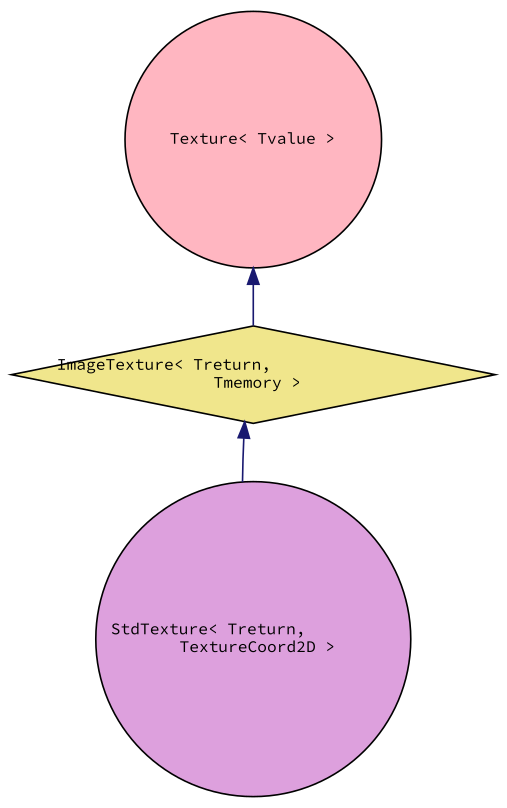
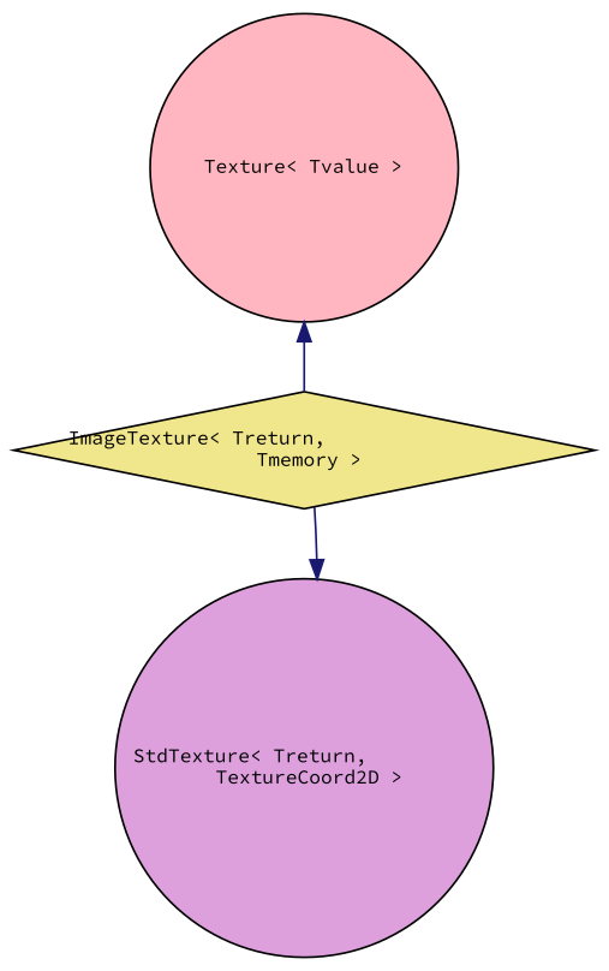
  digraph {
    fontname="Source Code Pro"
    node [color=black fontname="Source Code Pro" fontsize=10 shape=circle style=filled]
    edge [color=midnightblue dir=back fontname="Source Code Pro" fontsize=10 labelfontname=Helvetica labelfontsize=10 style=solid]
    n1 [fillcolor=khaki fontcolor=black height=0.2 label="ImageTexture\< Treturn,\l Tmemory \>" shape=diamond width=0.4]
    n2 [fillcolor=plum height=0.2 label="StdTexture\< Treturn,\l TextureCoord2D \>" width=0.4]
    n3 [fillcolor=lightpink height=0.2 label="Texture\< Tvalue \>" width=0.4]
-   n1 -> n2
+   n2 -> n1
    n3 -> n1
  }
